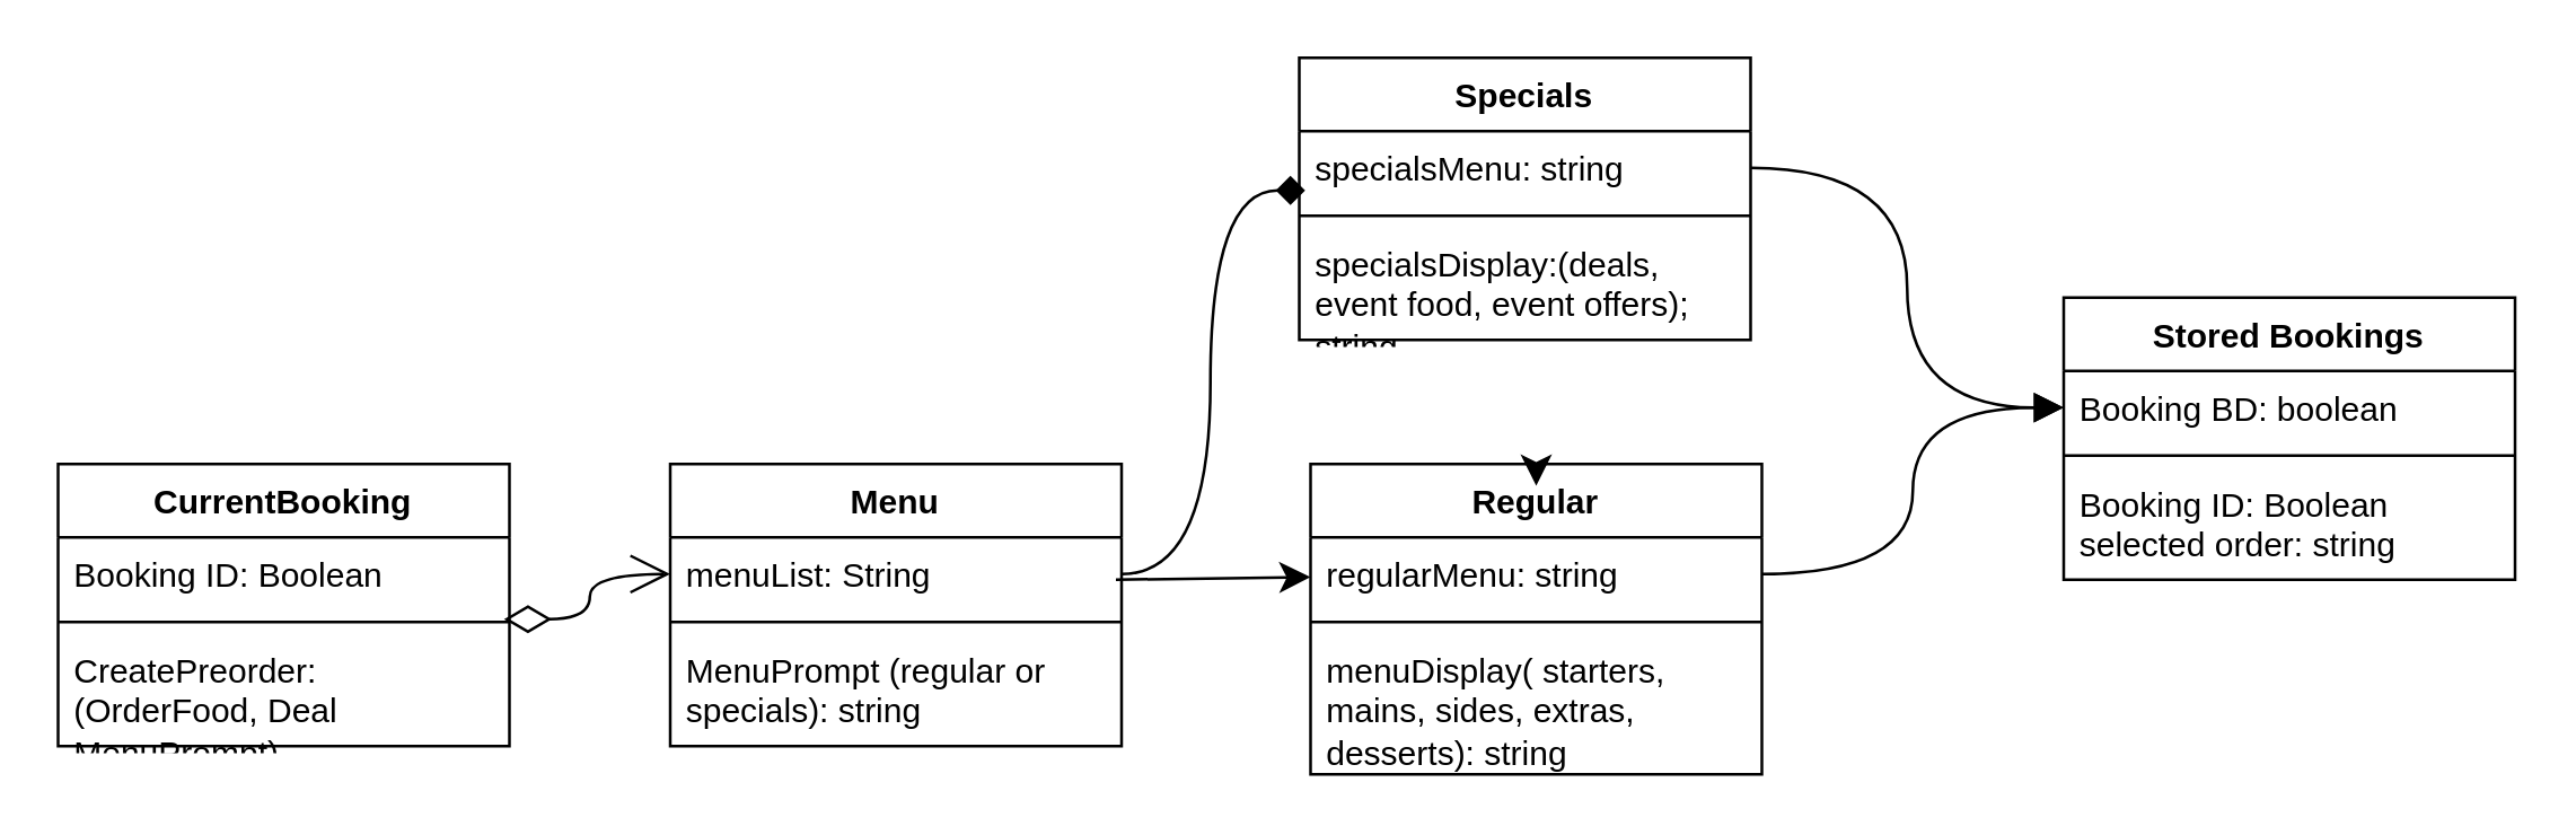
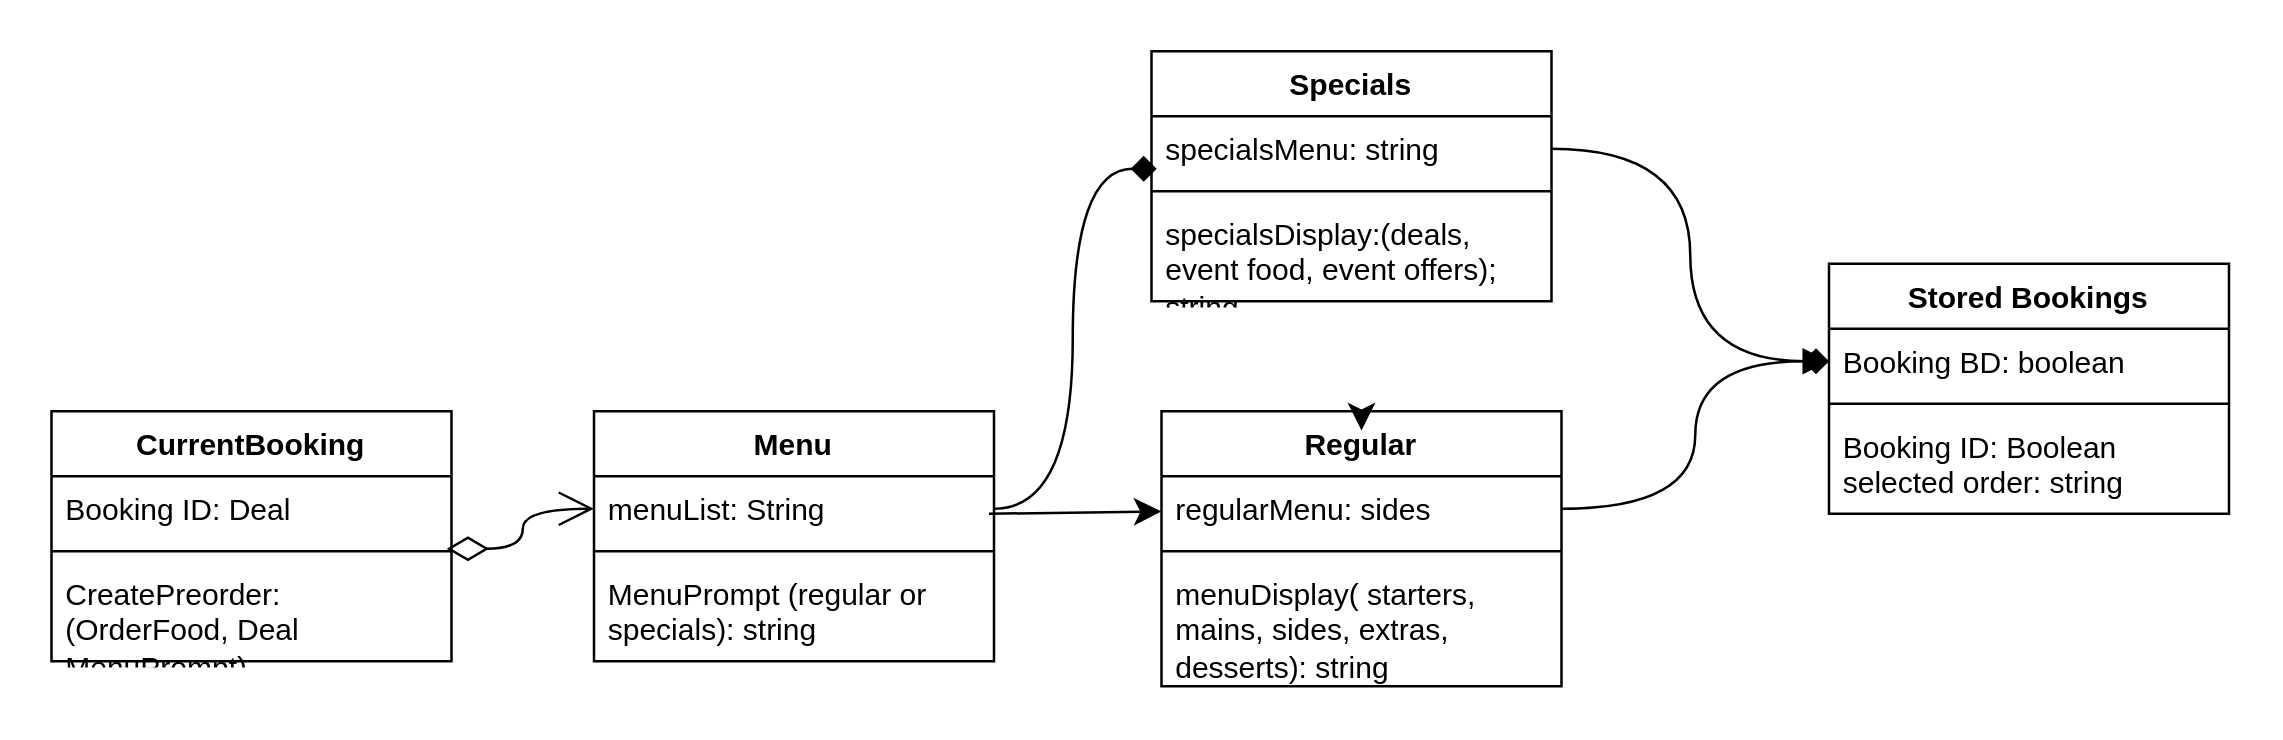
  <mxCell id="0" />
  <mxCell id="1" parent="0" />
  <mxCell id="2" value="CurrentBooking" style="swimlane;fontStyle=1;align=center;verticalAlign=top;childLayout=stackLayout;horizontal=1;startSize=26;horizontalStack=0;resizeParent=1;resizeParentMax=0;resizeLast=0;collapsible=1;marginBottom=0;whiteSpace=wrap;html=1;" vertex="1" parent="1"><mxGeometry x="20" y="164" width="160" height="100" as="geometry" /></mxCell>
- <mxCell id="3" value="Booking ID: Boolean" style="text;strokeColor=none;fillColor=none;align=left;verticalAlign=top;spacingLeft=4;spacingRight=4;overflow=hidden;rotatable=0;points=[[0,0.5],[1,0.5]];portConstraint=eastwest;whiteSpace=wrap;html=1;" vertex="1" parent="2"><mxGeometry y="26" width="160" height="26" as="geometry" /></mxCell>
+ <mxCell id="3" value="Booking ID: Deal" style="text;strokeColor=none;fillColor=none;align=left;verticalAlign=top;spacingLeft=4;spacingRight=4;overflow=hidden;rotatable=0;points=[[0,0.5],[1,0.5]];portConstraint=eastwest;whiteSpace=wrap;html=1;" vertex="1" parent="2"><mxGeometry y="26" width="160" height="26" as="geometry" /></mxCell>
  <mxCell id="4" value="" style="line;strokeWidth=1;fillColor=none;align=left;verticalAlign=middle;spacingTop=-1;spacingLeft=3;spacingRight=3;rotatable=0;labelPosition=right;points=[];portConstraint=eastwest;strokeColor=inherit;" vertex="1" parent="2"><mxGeometry y="52" width="160" height="8" as="geometry" /></mxCell>
  <mxCell id="5" value="CreatePreorder: (OrderFood, Deal MenuPrompt)" style="text;strokeColor=none;fillColor=none;align=left;verticalAlign=top;spacingLeft=4;spacingRight=4;overflow=hidden;rotatable=0;points=[[0,0.5],[1,0.5]];portConstraint=eastwest;whiteSpace=wrap;html=1;" vertex="1" parent="2"><mxGeometry y="60" width="160" height="40" as="geometry" /></mxCell>
  <mxCell id="6" value="Regular" style="swimlane;fontStyle=1;align=center;verticalAlign=top;childLayout=stackLayout;horizontal=1;startSize=26;horizontalStack=0;resizeParent=1;resizeParentMax=0;resizeLast=0;collapsible=1;marginBottom=0;whiteSpace=wrap;html=1;" vertex="1" parent="1"><mxGeometry x="464" y="164" width="160" height="110" as="geometry" /></mxCell>
- <mxCell id="7" value="regularMenu: string" style="text;strokeColor=none;fillColor=none;align=left;verticalAlign=top;spacingLeft=4;spacingRight=4;overflow=hidden;rotatable=0;points=[[0,0.5],[1,0.5]];portConstraint=eastwest;whiteSpace=wrap;html=1;" vertex="1" parent="6"><mxGeometry y="26" width="160" height="26" as="geometry" /></mxCell>
+ <mxCell id="7" value="regularMenu: sides" style="text;strokeColor=none;fillColor=none;align=left;verticalAlign=top;spacingLeft=4;spacingRight=4;overflow=hidden;rotatable=0;points=[[0,0.5],[1,0.5]];portConstraint=eastwest;whiteSpace=wrap;html=1;" vertex="1" parent="6"><mxGeometry y="26" width="160" height="26" as="geometry" /></mxCell>
  <mxCell id="8" value="" style="line;strokeWidth=1;fillColor=none;align=left;verticalAlign=middle;spacingTop=-1;spacingLeft=3;spacingRight=3;rotatable=0;labelPosition=right;points=[];portConstraint=eastwest;strokeColor=inherit;" vertex="1" parent="6"><mxGeometry y="52" width="160" height="8" as="geometry" /></mxCell>
  <mxCell id="9" value="menuDisplay( starters, mains, sides, extras, desserts): string" style="text;strokeColor=none;fillColor=none;align=left;verticalAlign=top;spacingLeft=4;spacingRight=4;overflow=hidden;rotatable=0;points=[[0,0.5],[1,0.5]];portConstraint=eastwest;whiteSpace=wrap;html=1;" vertex="1" parent="6"><mxGeometry y="60" width="160" height="50" as="geometry" /></mxCell>
  <mxCell id="10" value="Specials" style="swimlane;fontStyle=1;align=center;verticalAlign=top;childLayout=stackLayout;horizontal=1;startSize=26;horizontalStack=0;resizeParent=1;resizeParentMax=0;resizeLast=0;collapsible=1;marginBottom=0;whiteSpace=wrap;html=1;" vertex="1" parent="1"><mxGeometry x="460" y="20" width="160" height="100" as="geometry" /></mxCell>
  <mxCell id="11" value="specialsMenu: string" style="text;strokeColor=none;fillColor=none;align=left;verticalAlign=top;spacingLeft=4;spacingRight=4;overflow=hidden;rotatable=0;points=[[0,0.5],[1,0.5]];portConstraint=eastwest;whiteSpace=wrap;html=1;" vertex="1" parent="10"><mxGeometry y="26" width="160" height="26" as="geometry" /></mxCell>
  <mxCell id="12" value="" style="line;strokeWidth=1;fillColor=none;align=left;verticalAlign=middle;spacingTop=-1;spacingLeft=3;spacingRight=3;rotatable=0;labelPosition=right;points=[];portConstraint=eastwest;strokeColor=inherit;" vertex="1" parent="10"><mxGeometry y="52" width="160" height="8" as="geometry" /></mxCell>
  <mxCell id="13" value="specialsDisplay:(deals, event food, event offers); string" style="text;strokeColor=none;fillColor=none;align=left;verticalAlign=top;spacingLeft=4;spacingRight=4;overflow=hidden;rotatable=0;points=[[0,0.5],[1,0.5]];portConstraint=eastwest;whiteSpace=wrap;html=1;" vertex="1" parent="10"><mxGeometry y="60" width="160" height="40" as="geometry" /></mxCell>
  <mxCell id="14" value="Menu" style="swimlane;fontStyle=1;align=center;verticalAlign=top;childLayout=stackLayout;horizontal=1;startSize=26;horizontalStack=0;resizeParent=1;resizeParentMax=0;resizeLast=0;collapsible=1;marginBottom=0;whiteSpace=wrap;html=1;" vertex="1" parent="1"><mxGeometry x="237" y="164" width="160" height="100" as="geometry" /></mxCell>
  <mxCell id="15" value="menuList: String" style="text;strokeColor=none;fillColor=none;align=left;verticalAlign=top;spacingLeft=4;spacingRight=4;overflow=hidden;rotatable=0;points=[[0,0.5],[1,0.5]];portConstraint=eastwest;whiteSpace=wrap;html=1;" vertex="1" parent="14"><mxGeometry y="26" width="160" height="26" as="geometry" /></mxCell>
  <mxCell id="16" value="" style="line;strokeWidth=1;fillColor=none;align=left;verticalAlign=middle;spacingTop=-1;spacingLeft=3;spacingRight=3;rotatable=0;labelPosition=right;points=[];portConstraint=eastwest;strokeColor=inherit;" vertex="1" parent="14"><mxGeometry y="52" width="160" height="8" as="geometry" /></mxCell>
  <mxCell id="17" value="MenuPrompt (regular or specials): string" style="text;strokeColor=none;fillColor=none;align=left;verticalAlign=top;spacingLeft=4;spacingRight=4;overflow=hidden;rotatable=0;points=[[0,0.5],[1,0.5]];portConstraint=eastwest;whiteSpace=wrap;html=1;" vertex="1" parent="14"><mxGeometry y="60" width="160" height="40" as="geometry" /></mxCell>
  <mxCell id="18" style="edgeStyle=none;curved=1;rounded=0;orthogonalLoop=1;jettySize=auto;html=1;exitX=0.5;exitY=0;exitDx=0;exitDy=0;entryX=0.5;entryY=0.07;entryDx=0;entryDy=0;entryPerimeter=0;fontSize=12;startSize=8;endSize=8;" edge="1" parent="1" source="6" target="6"><mxGeometry relative="1" as="geometry" /></mxCell>
  <mxCell id="19" value="Stored Bookings" style="swimlane;fontStyle=1;align=center;verticalAlign=top;childLayout=stackLayout;horizontal=1;startSize=26;horizontalStack=0;resizeParent=1;resizeParentMax=0;resizeLast=0;collapsible=1;marginBottom=0;whiteSpace=wrap;html=1;" vertex="1" parent="1"><mxGeometry x="731" y="105" width="160" height="100" as="geometry" /></mxCell>
  <mxCell id="20" value="Booking BD: boolean" style="text;strokeColor=none;fillColor=none;align=left;verticalAlign=top;spacingLeft=4;spacingRight=4;overflow=hidden;rotatable=0;points=[[0,0.5],[1,0.5]];portConstraint=eastwest;whiteSpace=wrap;html=1;" vertex="1" parent="19"><mxGeometry y="26" width="160" height="26" as="geometry" /></mxCell>
  <mxCell id="21" value="" style="line;strokeWidth=1;fillColor=none;align=left;verticalAlign=middle;spacingTop=-1;spacingLeft=3;spacingRight=3;rotatable=0;labelPosition=right;points=[];portConstraint=eastwest;strokeColor=inherit;" vertex="1" parent="19"><mxGeometry y="52" width="160" height="8" as="geometry" /></mxCell>
  <mxCell id="22" value="Booking ID: Boolean&lt;div&gt;selected order: string&lt;/div&gt;" style="text;strokeColor=none;fillColor=none;align=left;verticalAlign=top;spacingLeft=4;spacingRight=4;overflow=hidden;rotatable=0;points=[[0,0.5],[1,0.5]];portConstraint=eastwest;whiteSpace=wrap;html=1;" vertex="1" parent="19"><mxGeometry y="60" width="160" height="40" as="geometry" /></mxCell>
  <mxCell id="23" value="" style="endArrow=open;html=1;endSize=12;startArrow=diamondThin;startSize=14;startFill=0;edgeStyle=orthogonalEdgeStyle;align=left;verticalAlign=bottom;rounded=0;fontSize=12;curved=1;exitX=0.988;exitY=0.375;exitDx=0;exitDy=0;exitPerimeter=0;entryX=0;entryY=0.5;entryDx=0;entryDy=0;" edge="1" parent="1" source="4" target="15"><mxGeometry x="-1" y="3" relative="1" as="geometry"><mxPoint x="146" y="172" as="sourcePoint" /><mxPoint x="306" y="172" as="targetPoint" /></mxGeometry></mxCell>
  <mxCell id="24" value="" style="endArrow=diamond;endFill=1;html=1;edgeStyle=orthogonalEdgeStyle;align=left;verticalAlign=top;rounded=0;fontSize=12;startSize=8;endSize=8;curved=1;exitX=1;exitY=0.5;exitDx=0;exitDy=0;entryX=0.013;entryY=0.808;entryDx=0;entryDy=0;entryPerimeter=0;" edge="1" parent="1" source="15" target="11"><mxGeometry x="-1" relative="1" as="geometry"><mxPoint x="146" y="172" as="sourcePoint" /><mxPoint x="306" y="172" as="targetPoint" /></mxGeometry></mxCell>
  <mxCell id="25" value="" style="endArrow=classic;html=1;rounded=0;fontSize=12;startSize=8;endSize=8;curved=1;" edge="1" parent="1" target="7"><mxGeometry width="50" height="50" relative="1" as="geometry"><mxPoint x="395" y="205" as="sourcePoint" /><mxPoint x="251" y="147" as="targetPoint" /></mxGeometry></mxCell>
- <mxCell id="26" value="" style="endArrow=block;endFill=1;html=1;edgeStyle=orthogonalEdgeStyle;align=left;verticalAlign=top;rounded=0;fontSize=12;startSize=8;endSize=8;curved=1;exitX=1;exitY=0.5;exitDx=0;exitDy=0;entryX=0;entryY=0.5;entryDx=0;entryDy=0;" edge="1" parent="1" source="11" target="20"><mxGeometry x="-1" relative="1" as="geometry"><mxPoint x="481" y="172" as="sourcePoint" /><mxPoint x="641" y="172" as="targetPoint" /></mxGeometry></mxCell>
+ <mxCell id="26" value="" style="endArrow=diamond;endFill=1;html=1;edgeStyle=orthogonalEdgeStyle;align=left;verticalAlign=top;rounded=0;fontSize=12;startSize=8;endSize=8;curved=1;exitX=1;exitY=0.5;exitDx=0;exitDy=0;entryX=0;entryY=0.5;entryDx=0;entryDy=0;" edge="1" parent="1" source="11" target="20"><mxGeometry x="-1" relative="1" as="geometry"><mxPoint x="481" y="172" as="sourcePoint" /><mxPoint x="641" y="172" as="targetPoint" /></mxGeometry></mxCell>
  <mxCell id="27" value="" style="endArrow=block;endFill=1;html=1;edgeStyle=orthogonalEdgeStyle;align=left;verticalAlign=top;rounded=0;fontSize=12;startSize=8;endSize=8;curved=1;entryX=0;entryY=0.5;entryDx=0;entryDy=0;" edge="1" parent="1" source="7" target="20"><mxGeometry x="-1" relative="1" as="geometry"><mxPoint x="481" y="172" as="sourcePoint" /><mxPoint x="641" y="172" as="targetPoint" /></mxGeometry></mxCell>
